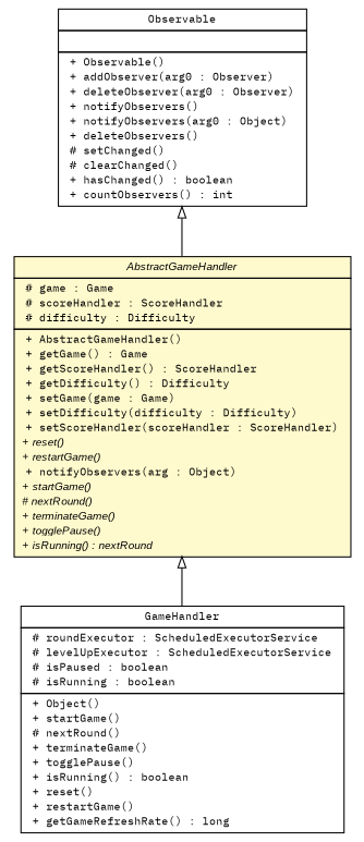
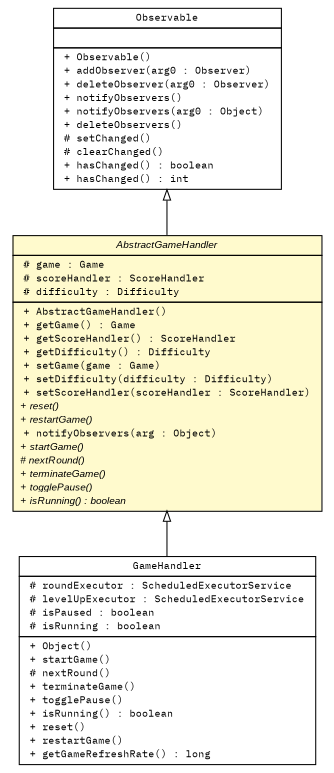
  digraph {
    fontname="IBM Plex Mono"
    nodesep=0.25
    ranksep=0.5
    node [fontcolor=black fontname="IBM Plex Mono" fontsize=10.0 shape=plaintext]
    edge [arrowtail=empty dir=back fontname="IBM Plex Mono" fontsize=10 headport=p labelfontname=arial labelfontsize=10 tailport=p]
    n1 [label=<<table title="com.github.tilastokeskus.matertis.core.GameHandler" border="0" cellborder="1" cellspacing="0" cellpadding="2" port="p" href="./GameHandler.html"> 		<tr><td><table border="0" cellspacing="0" cellpadding="1"> <tr><td align="center" balign="center"> GameHandler </td></tr> 		</table></td></tr> 		<tr><td><table border="0" cellspacing="0" cellpadding="1"> <tr><td align="left" balign="left"> # roundExecutor : ScheduledExecutorService </td></tr> <tr><td align="left" balign="left"> # levelUpExecutor : ScheduledExecutorService </td></tr> <tr><td align="left" balign="left"> # isPaused : boolean </td></tr> <tr><td align="left" balign="left"> # isRunning : boolean </td></tr> 		</table></td></tr> 		<tr><td><table border="0" cellspacing="0" cellpadding="1"> <tr><td align="left" balign="left"> + Object() </td></tr> <tr><td align="left" balign="left"> + startGame() </td></tr> <tr><td align="left" balign="left"> # nextRound() </td></tr> <tr><td align="left" balign="left"> + terminateGame() </td></tr> <tr><td align="left" balign="left"> + togglePause() </td></tr> <tr><td align="left" balign="left"> + isRunning() : boolean </td></tr> <tr><td align="left" balign="left"> + reset() </td></tr> <tr><td align="left" balign="left"> + restartGame() </td></tr> <tr><td align="left" balign="left"> + getGameRefreshRate() : long </td></tr> 		</table></td></tr> 		</table>>]
-   n2 [label=<<table title="com.github.tilastokeskus.matertis.core.AbstractGameHandler" border="0" cellborder="1" cellspacing="0" cellpadding="2" port="p" bgcolor="lemonChiffon" href="./AbstractGameHandler.html"> 		<tr><td><table border="0" cellspacing="0" cellpadding="1"> <tr><td align="center" balign="center"><font face="arial italic"> AbstractGameHandler </font></td></tr> 		</table></td></tr> 		<tr><td><table border="0" cellspacing="0" cellpadding="1"> <tr><td align="left" balign="left"> # game : Game </td></tr> <tr><td align="left" balign="left"> # scoreHandler : ScoreHandler </td></tr> <tr><td align="left" balign="left"> # difficulty : Difficulty </td></tr> 		</table></td></tr> 		<tr><td><table border="0" cellspacing="0" cellpadding="1"> <tr><td align="left" balign="left"> + AbstractGameHandler() </td></tr> <tr><td align="left" balign="left"> + getGame() : Game </td></tr> <tr><td align="left" balign="left"> + getScoreHandler() : ScoreHandler </td></tr> <tr><td align="left" balign="left"> + getDifficulty() : Difficulty </td></tr> <tr><td align="left" balign="left"> + setGame(game : Game) </td></tr> <tr><td align="left" balign="left"> + setDifficulty(difficulty : Difficulty) </td></tr> <tr><td align="left" balign="left"> + setScoreHandler(scoreHandler : ScoreHandler) </td></tr> <tr><td align="left" balign="left"><font face="arial italic" point-size="10.0"> + reset() </font></td></tr> <tr><td align="left" balign="left"><font face="arial italic" point-size="10.0"> + restartGame() </font></td></tr> <tr><td align="left" balign="left"> + notifyObservers(arg : Object) </td></tr> <tr><td align="left" balign="left"><font face="arial italic" point-size="10.0"> + startGame() </font></td></tr> <tr><td align="left" balign="left"><font face="arial italic" point-size="10.0"> # nextRound() </font></td></tr> <tr><td align="left" balign="left"><font face="arial italic" point-size="10.0"> + terminateGame() </font></td></tr> <tr><td align="left" balign="left"><font face="arial italic" point-size="10.0"> + togglePause() </font></td></tr> <tr><td align="left" balign="left"><font face="arial italic" point-size="10.0"> + isRunning() : nextRound </font></td></tr> 		</table></td></tr> 		</table>>]
-   n3 [label=<<table title="java.util.Observable" border="0" cellborder="1" cellspacing="0" cellpadding="2" port="p" href="http://java.sun.com/j2se/1.4.2/docs/api/java/util/Observable.html"> 		<tr><td><table border="0" cellspacing="0" cellpadding="1"> <tr><td align="center" balign="center"> Observable </td></tr> 		</table></td></tr> 		<tr><td><table border="0" cellspacing="0" cellpadding="1"> <tr><td align="left" balign="left">  </td></tr> 		</table></td></tr> 		<tr><td><table border="0" cellspacing="0" cellpadding="1"> <tr><td align="left" balign="left"> + Observable() </td></tr> <tr><td align="left" balign="left"> + addObserver(arg0 : Observer) </td></tr> <tr><td align="left" balign="left"> + deleteObserver(arg0 : Observer) </td></tr> <tr><td align="left" balign="left"> + notifyObservers() </td></tr> <tr><td align="left" balign="left"> + notifyObservers(arg0 : Object) </td></tr> <tr><td align="left" balign="left"> + deleteObservers() </td></tr> <tr><td align="left" balign="left"> # setChanged() </td></tr> <tr><td align="left" balign="left"> # clearChanged() </td></tr> <tr><td align="left" balign="left"> + hasChanged() : boolean </td></tr> <tr><td align="left" balign="left"> + countObservers() : int </td></tr> 		</table></td></tr> 		</table>>]
+   n2 [label=<<table title="com.github.tilastokeskus.matertis.core.AbstractGameHandler" border="0" cellborder="1" cellspacing="0" cellpadding="2" port="p" bgcolor="lemonChiffon" href="./AbstractGameHandler.html"> 		<tr><td><table border="0" cellspacing="0" cellpadding="1"> <tr><td align="center" balign="center"><font face="arial italic"> AbstractGameHandler </font></td></tr> 		</table></td></tr> 		<tr><td><table border="0" cellspacing="0" cellpadding="1"> <tr><td align="left" balign="left"> # game : Game </td></tr> <tr><td align="left" balign="left"> # scoreHandler : ScoreHandler </td></tr> <tr><td align="left" balign="left"> # difficulty : Difficulty </td></tr> 		</table></td></tr> 		<tr><td><table border="0" cellspacing="0" cellpadding="1"> <tr><td align="left" balign="left"> + AbstractGameHandler() </td></tr> <tr><td align="left" balign="left"> + getGame() : Game </td></tr> <tr><td align="left" balign="left"> + getScoreHandler() : ScoreHandler </td></tr> <tr><td align="left" balign="left"> + getDifficulty() : Difficulty </td></tr> <tr><td align="left" balign="left"> + setGame(game : Game) </td></tr> <tr><td align="left" balign="left"> + setDifficulty(difficulty : Difficulty) </td></tr> <tr><td align="left" balign="left"> + setScoreHandler(scoreHandler : ScoreHandler) </td></tr> <tr><td align="left" balign="left"><font face="arial italic" point-size="10.0"> + reset() </font></td></tr> <tr><td align="left" balign="left"><font face="arial italic" point-size="10.0"> + restartGame() </font></td></tr> <tr><td align="left" balign="left"> + notifyObservers(arg : Object) </td></tr> <tr><td align="left" balign="left"><font face="arial italic" point-size="10.0"> + startGame() </font></td></tr> <tr><td align="left" balign="left"><font face="arial italic" point-size="10.0"> # nextRound() </font></td></tr> <tr><td align="left" balign="left"><font face="arial italic" point-size="10.0"> + terminateGame() </font></td></tr> <tr><td align="left" balign="left"><font face="arial italic" point-size="10.0"> + togglePause() </font></td></tr> <tr><td align="left" balign="left"><font face="arial italic" point-size="10.0"> + isRunning() : boolean </font></td></tr> 		</table></td></tr> 		</table>>]
+   n3 [label=<<table title="java.util.Observable" border="0" cellborder="1" cellspacing="0" cellpadding="2" port="p" href="http://java.sun.com/j2se/1.4.2/docs/api/java/util/Observable.html"> 		<tr><td><table border="0" cellspacing="0" cellpadding="1"> <tr><td align="center" balign="center"> Observable </td></tr> 		</table></td></tr> 		<tr><td><table border="0" cellspacing="0" cellpadding="1"> <tr><td align="left" balign="left">  </td></tr> 		</table></td></tr> 		<tr><td><table border="0" cellspacing="0" cellpadding="1"> <tr><td align="left" balign="left"> + Observable() </td></tr> <tr><td align="left" balign="left"> + addObserver(arg0 : Observer) </td></tr> <tr><td align="left" balign="left"> + deleteObserver(arg0 : Observer) </td></tr> <tr><td align="left" balign="left"> + notifyObservers() </td></tr> <tr><td align="left" balign="left"> + notifyObservers(arg0 : Object) </td></tr> <tr><td align="left" balign="left"> + deleteObservers() </td></tr> <tr><td align="left" balign="left"> # setChanged() </td></tr> <tr><td align="left" balign="left"> # clearChanged() </td></tr> <tr><td align="left" balign="left"> + hasChanged() : boolean </td></tr> <tr><td align="left" balign="left"> + hasChanged() : int </td></tr> 		</table></td></tr> 		</table>>]
    n2 -> n1
    n3 -> n2
  }
